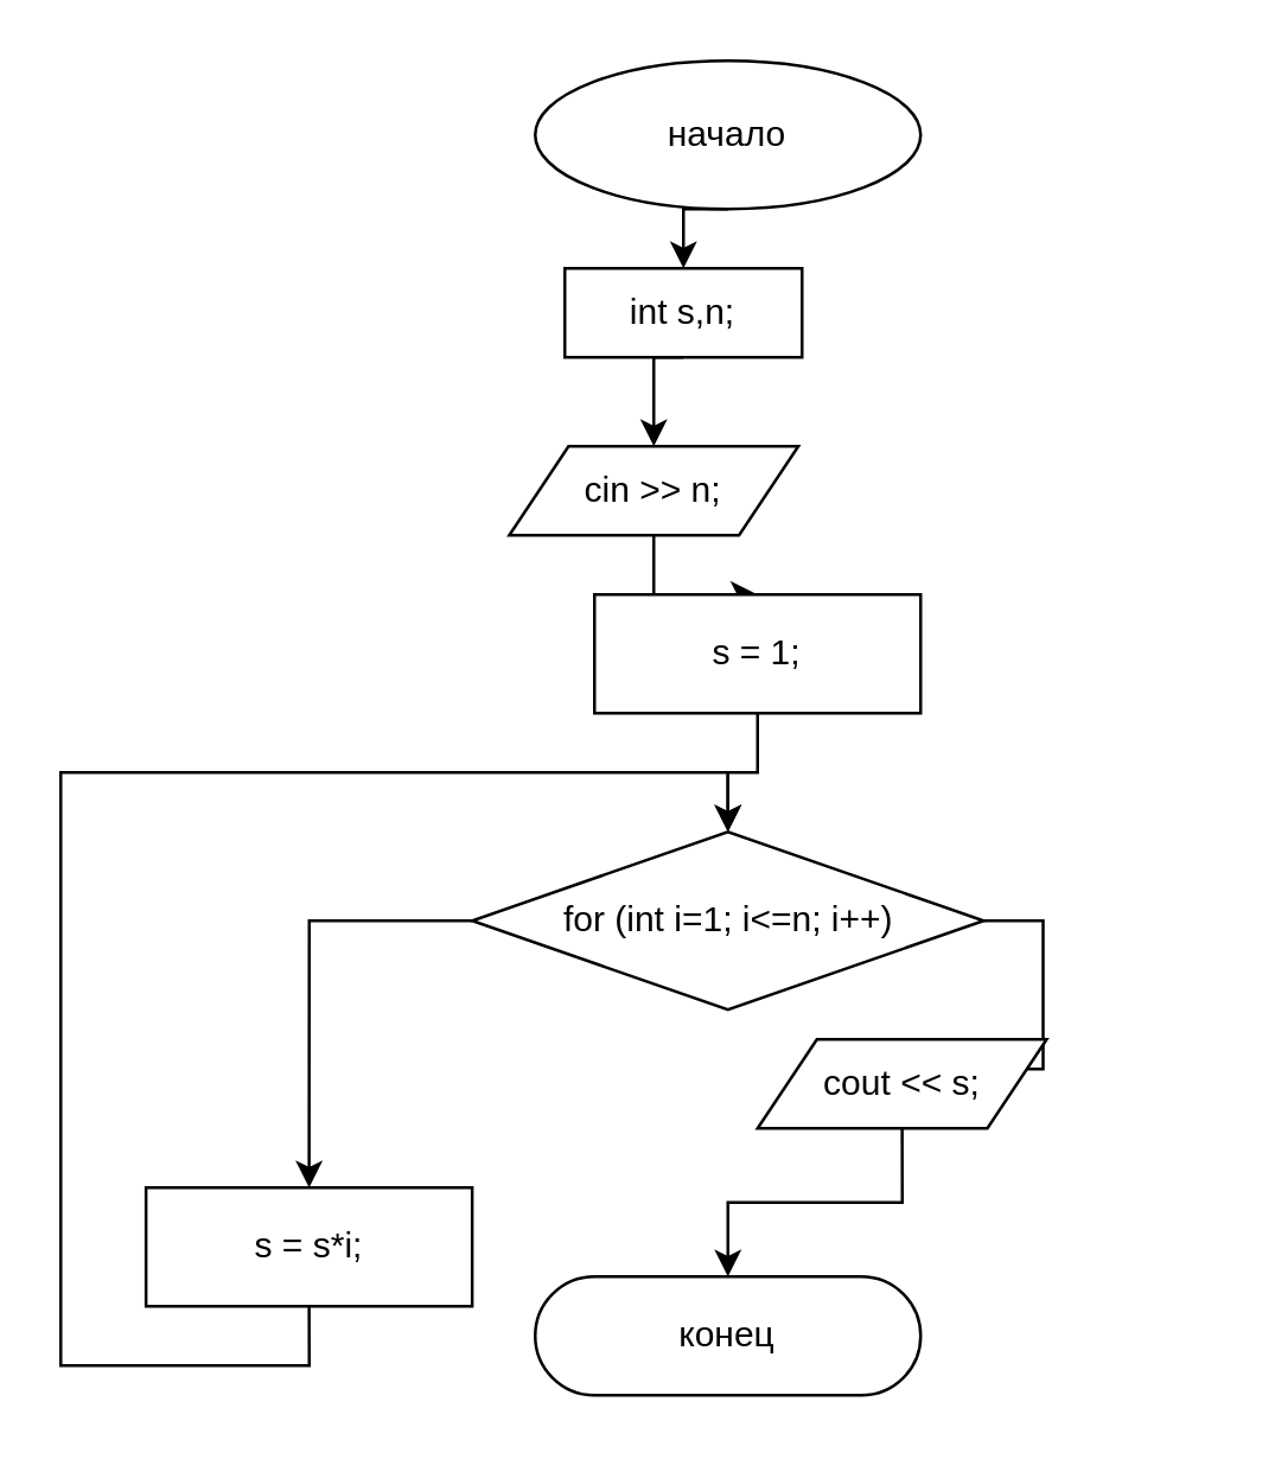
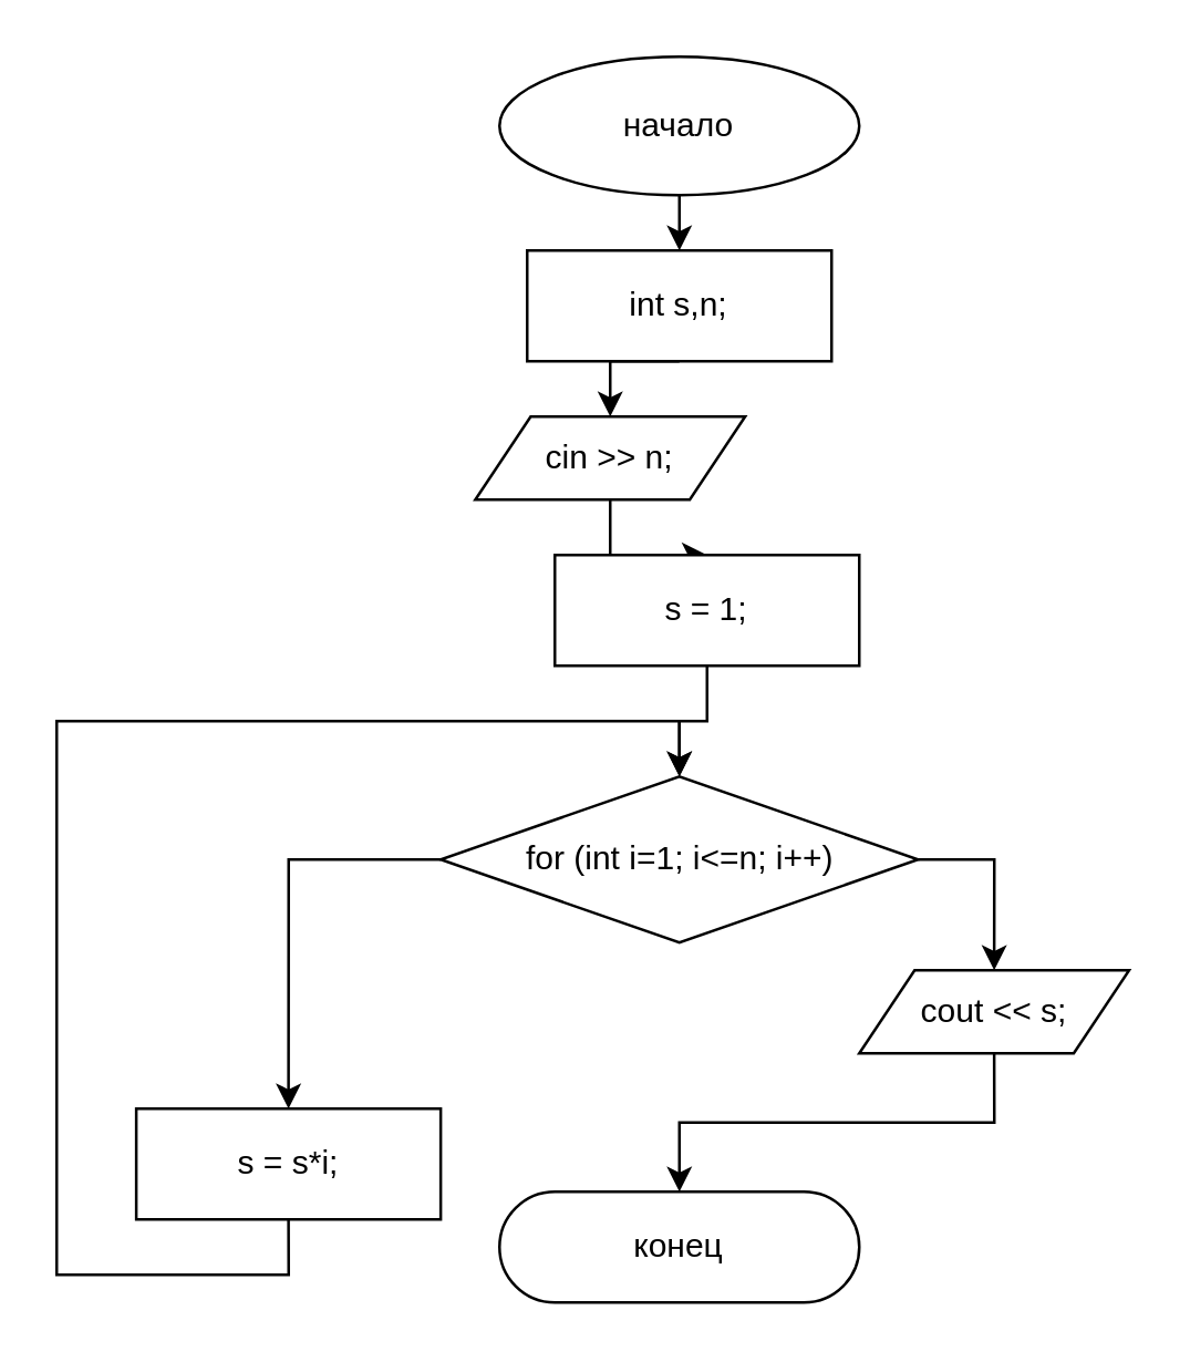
  <mxCell id="0" />
  <mxCell id="1" parent="0" />
  <mxCell id="2" style="edgeStyle=orthogonalEdgeStyle;rounded=0;orthogonalLoop=1;jettySize=auto;html=1;exitX=0.5;exitY=1;exitDx=0;exitDy=0;entryX=0.5;entryY=0;entryDx=0;entryDy=0;" edge="1" parent="1" source="3" target="5"><mxGeometry relative="1" as="geometry" /></mxCell>
  <mxCell id="3" value="начало" style="ellipse;whiteSpace=wrap;html=1;arcSize=50;" vertex="1" parent="1"><mxGeometry x="180" y="20" width="130" height="50" as="geometry" /></mxCell>
  <mxCell id="4" style="edgeStyle=orthogonalEdgeStyle;rounded=0;orthogonalLoop=1;jettySize=auto;html=1;exitX=0.5;exitY=1;exitDx=0;exitDy=0;entryX=0.5;entryY=0;entryDx=0;entryDy=0;" edge="1" parent="1" source="5" target="7"><mxGeometry relative="1" as="geometry" /></mxCell>
- <mxCell id="5" value="int s,n;" style="rounded=0;whiteSpace=wrap;html=1;" vertex="1" parent="1"><mxGeometry x="190" y="90" width="80" height="30" as="geometry" /></mxCell>
+ <mxCell id="5" value="int s,n;" style="rounded=0;whiteSpace=wrap;html=1;" vertex="1" parent="1"><mxGeometry x="190" y="90" width="110" height="40" as="geometry" /></mxCell>
  <mxCell id="6" style="edgeStyle=orthogonalEdgeStyle;rounded=0;orthogonalLoop=1;jettySize=auto;html=1;exitX=0.5;exitY=1;exitDx=0;exitDy=0;entryX=0.5;entryY=0;entryDx=0;entryDy=0;" edge="1" parent="1" source="7" target="15"><mxGeometry relative="1" as="geometry" /></mxCell>
  <mxCell id="7" value="cin &amp;gt;&amp;gt; n;" style="shape=parallelogram;perimeter=parallelogramPerimeter;whiteSpace=wrap;html=1;fixedSize=1;rounded=1;arcSize=0;" vertex="1" parent="1"><mxGeometry x="171.25" y="150" width="97.5" height="30" as="geometry" /></mxCell>
  <mxCell id="8" value="конец" style="rounded=1;whiteSpace=wrap;html=1;arcSize=50;" vertex="1" parent="1"><mxGeometry x="180" y="430" width="130" height="40" as="geometry" /></mxCell>
  <mxCell id="9" style="edgeStyle=orthogonalEdgeStyle;rounded=0;orthogonalLoop=1;jettySize=auto;html=1;exitX=1;exitY=0.5;exitDx=0;exitDy=0;entryX=0.5;entryY=0;entryDx=0;entryDy=0;" edge="1" parent="1" source="11" target="13"><mxGeometry relative="1" as="geometry"><mxPoint x="355" y="380" as="targetPoint" /></mxGeometry></mxCell>
  <mxCell id="10" style="edgeStyle=orthogonalEdgeStyle;rounded=0;orthogonalLoop=1;jettySize=auto;html=1;exitX=0;exitY=0.5;exitDx=0;exitDy=0;entryX=0.5;entryY=0;entryDx=0;entryDy=0;" edge="1" parent="1" source="11" target="17"><mxGeometry relative="1" as="geometry" /></mxCell>
  <mxCell id="11" value="for (int i=1; i&amp;lt;=n; i++)" style="rhombus;whiteSpace=wrap;html=1;rounded=1;arcSize=0;" vertex="1" parent="1"><mxGeometry x="158.75" y="280" width="172.5" height="60" as="geometry" /></mxCell>
  <mxCell id="12" style="edgeStyle=orthogonalEdgeStyle;rounded=0;orthogonalLoop=1;jettySize=auto;html=1;exitX=0.5;exitY=1;exitDx=0;exitDy=0;entryX=0.5;entryY=0;entryDx=0;entryDy=0;" edge="1" parent="1" source="13" target="8"><mxGeometry relative="1" as="geometry" /></mxCell>
- <mxCell id="13" value="cout &amp;lt;&amp;lt; s;" style="shape=parallelogram;perimeter=parallelogramPerimeter;whiteSpace=wrap;html=1;fixedSize=1;rounded=1;arcSize=0;" vertex="1" parent="1"><mxGeometry x="255" y="350" width="97.5" height="30" as="geometry" /></mxCell>
+ <mxCell id="13" value="cout &amp;lt;&amp;lt; s;" style="shape=parallelogram;perimeter=parallelogramPerimeter;whiteSpace=wrap;html=1;fixedSize=1;rounded=1;arcSize=0;" vertex="1" parent="1"><mxGeometry x="310" y="350" width="97.5" height="30" as="geometry" /></mxCell>
  <mxCell id="14" style="edgeStyle=orthogonalEdgeStyle;rounded=0;orthogonalLoop=1;jettySize=auto;html=1;exitX=0.5;exitY=1;exitDx=0;exitDy=0;entryX=0.5;entryY=0;entryDx=0;entryDy=0;" edge="1" parent="1" source="15" target="11"><mxGeometry relative="1" as="geometry" /></mxCell>
  <mxCell id="15" value="s = 1;" style="rounded=0;whiteSpace=wrap;html=1;" vertex="1" parent="1"><mxGeometry x="200" y="200" width="110" height="40" as="geometry" /></mxCell>
  <mxCell id="16" style="edgeStyle=orthogonalEdgeStyle;rounded=0;orthogonalLoop=1;jettySize=auto;html=1;exitX=0.5;exitY=1;exitDx=0;exitDy=0;entryX=0.5;entryY=0;entryDx=0;entryDy=0;" edge="1" parent="1" source="17" target="11"><mxGeometry relative="1" as="geometry"><Array as="points"><mxPoint x="104" y="460" /><mxPoint x="20" y="460" /><mxPoint x="20" y="260" /><mxPoint x="245" y="260" /></Array></mxGeometry></mxCell>
  <mxCell id="17" value="s = s*i;" style="rounded=0;whiteSpace=wrap;html=1;" vertex="1" parent="1"><mxGeometry x="48.75" y="400" width="110" height="40" as="geometry" /></mxCell>
